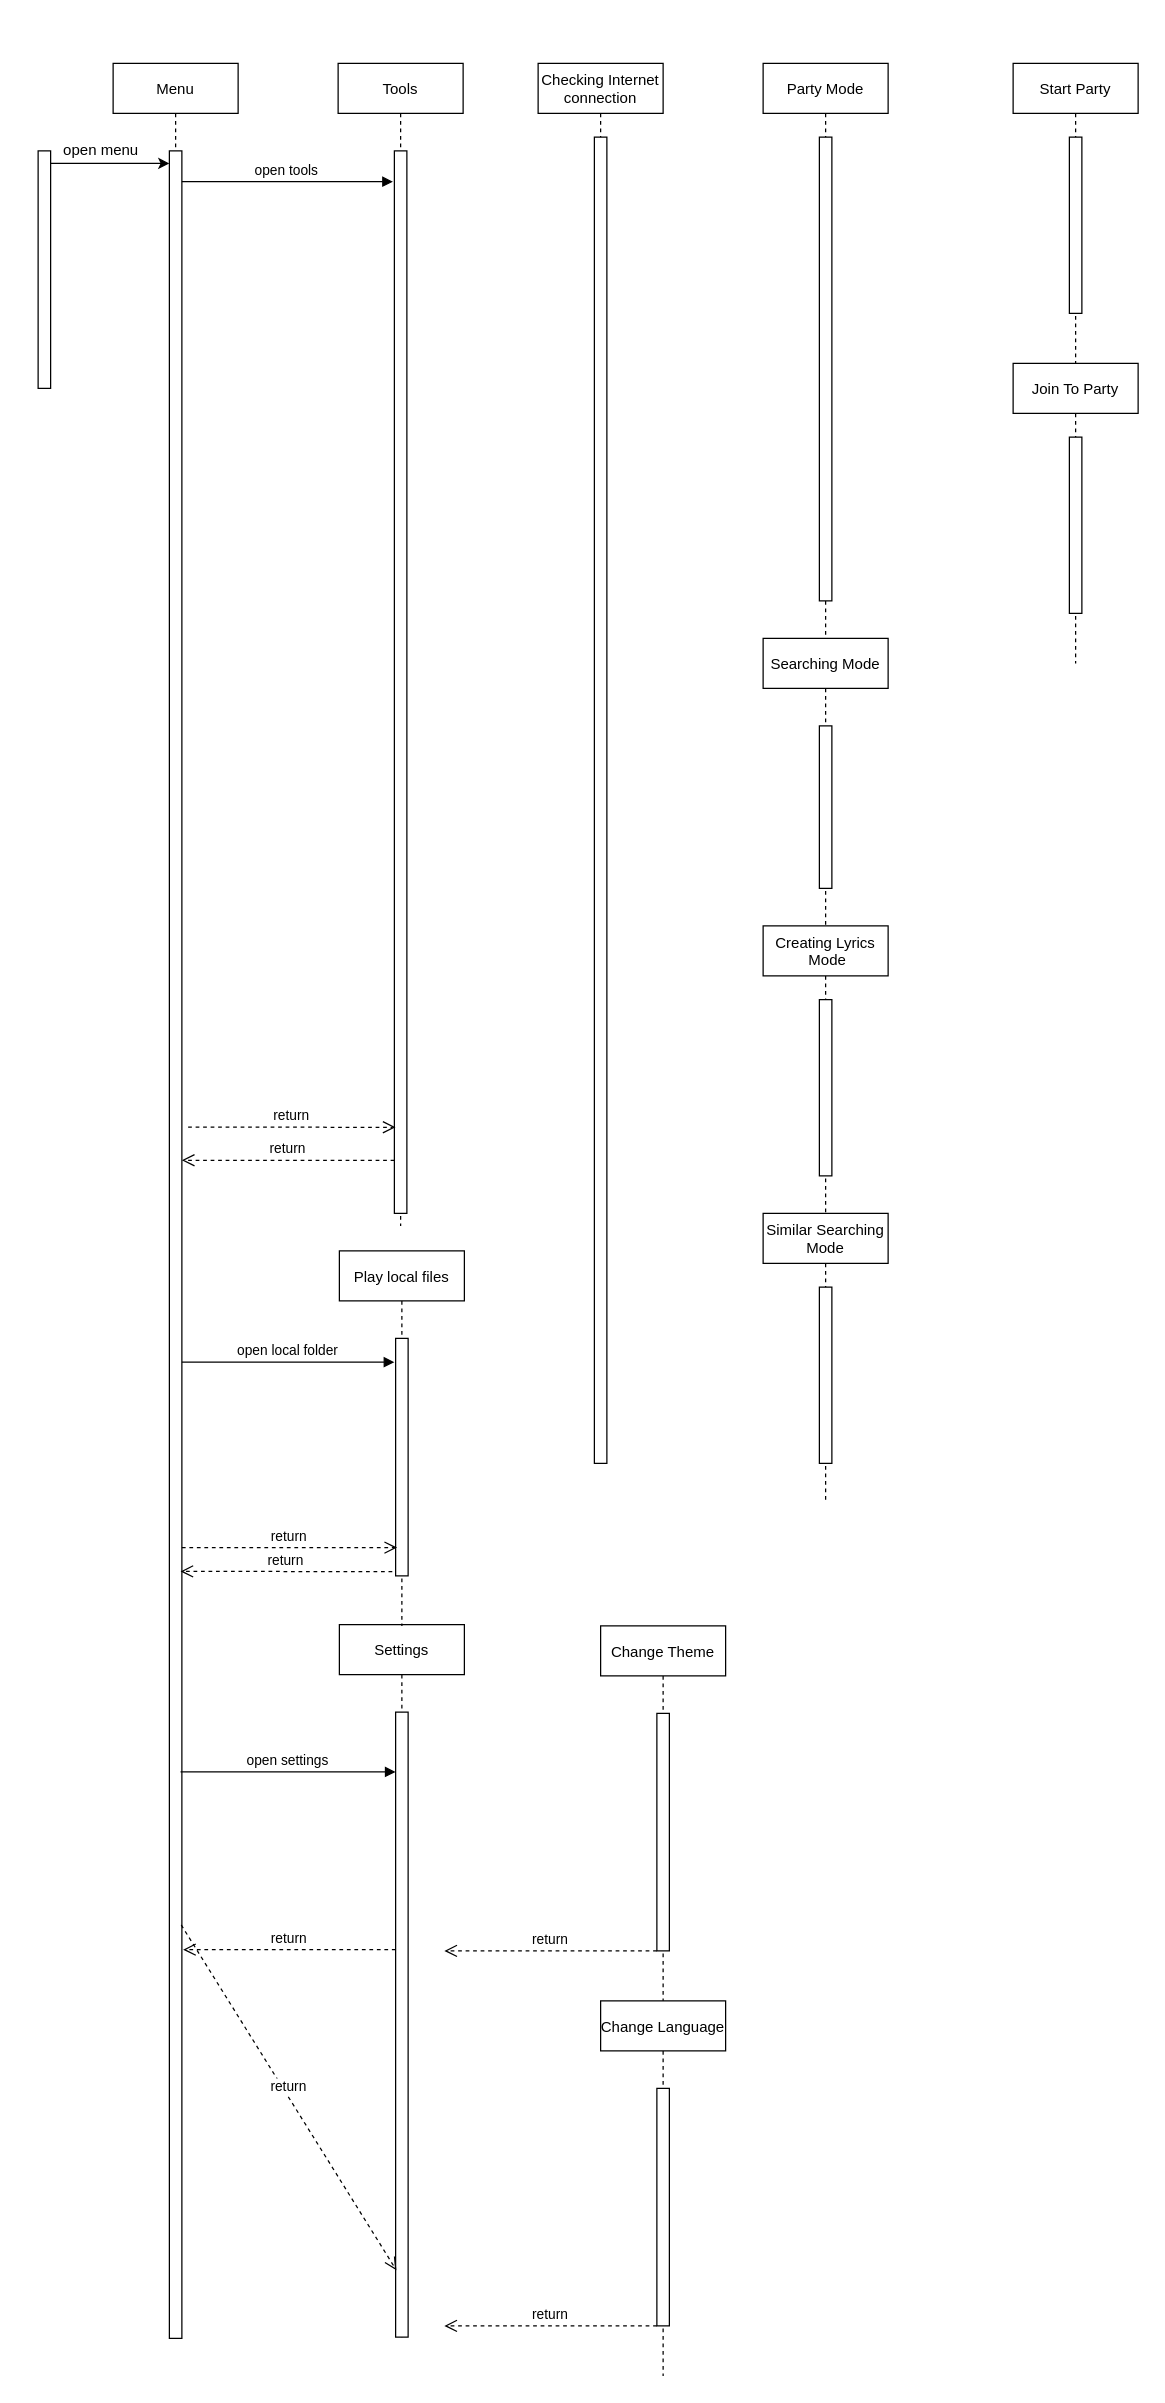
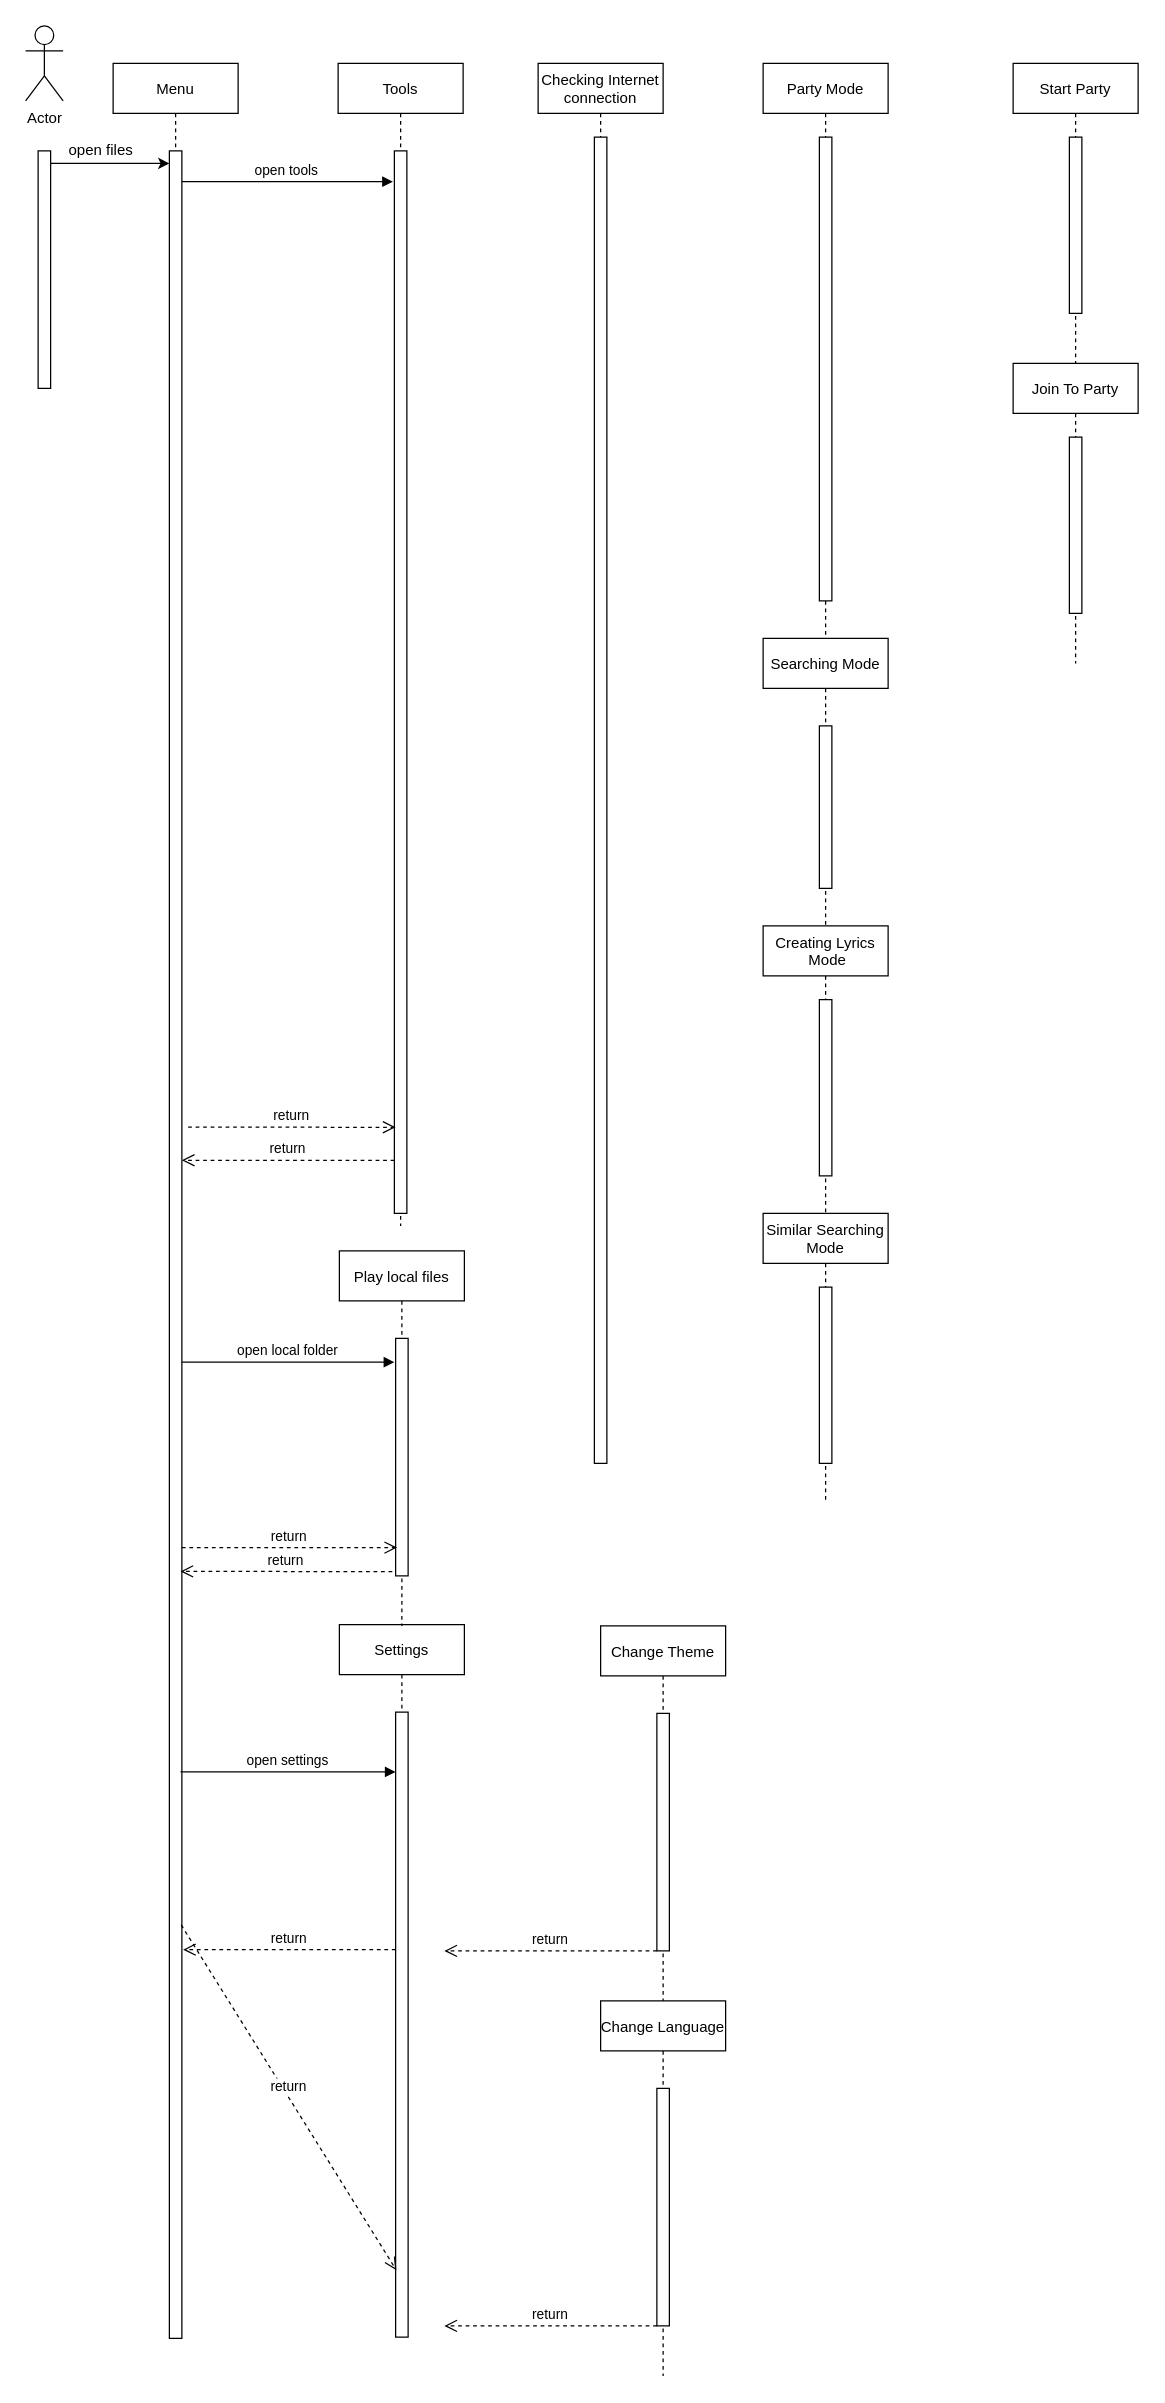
  <mxCell id="0" />
  <mxCell id="1" parent="0" />
  <mxCell id="2" value="Menu" style="shape=umlLifeline;perimeter=lifelinePerimeter;container=1;collapsible=0;recursiveResize=0;rounded=0;shadow=0;strokeWidth=1;" parent="1" vertex="1"><mxGeometry x="90" y="50" width="100" height="1820" as="geometry" /></mxCell>
  <mxCell id="3" value="" style="points=[];perimeter=orthogonalPerimeter;rounded=0;shadow=0;strokeWidth=1;" parent="2" vertex="1"><mxGeometry x="45" y="70" width="10" height="1750" as="geometry" /></mxCell>
  <mxCell id="4" value="open local folder" style="verticalAlign=bottom;endArrow=block;entryX=0;entryY=0;shadow=0;strokeWidth=1;" edge="1" parent="2"><mxGeometry relative="1" as="geometry"><mxPoint x="55" y="1039" as="sourcePoint" /><mxPoint x="225.0" y="1039" as="targetPoint" /></mxGeometry></mxCell>
  <mxCell id="5" value="Tools" style="shape=umlLifeline;perimeter=lifelinePerimeter;container=1;collapsible=0;recursiveResize=0;rounded=0;shadow=0;strokeWidth=1;" parent="1" vertex="1"><mxGeometry x="270" y="50" width="100" height="930" as="geometry" /></mxCell>
  <mxCell id="6" value="" style="points=[];perimeter=orthogonalPerimeter;rounded=0;shadow=0;strokeWidth=1;" parent="5" vertex="1"><mxGeometry x="45" y="70" width="10" height="850" as="geometry" /></mxCell>
  <mxCell id="7" value="return" style="verticalAlign=bottom;endArrow=open;dashed=1;endSize=8;exitX=0;exitY=0.95;shadow=0;strokeWidth=1;" parent="1" source="6" target="3" edge="1"><mxGeometry relative="1" as="geometry"><mxPoint x="245" y="206" as="targetPoint" /></mxGeometry></mxCell>
  <mxCell id="8" value="open tools" style="verticalAlign=bottom;endArrow=block;entryX=-0.115;entryY=0.029;shadow=0;strokeWidth=1;entryDx=0;entryDy=0;entryPerimeter=0;" parent="1" source="3" target="6" edge="1"><mxGeometry relative="1" as="geometry"><mxPoint x="245" y="130" as="sourcePoint" /></mxGeometry></mxCell>
  <mxCell id="9" value="return" style="verticalAlign=bottom;endArrow=open;dashed=1;endSize=8;shadow=0;strokeWidth=1;entryX=0.09;entryY=0.919;entryDx=0;entryDy=0;entryPerimeter=0;" parent="1" target="6" edge="1"><mxGeometry relative="1" as="geometry"><mxPoint x="210" y="227" as="targetPoint" /><mxPoint x="150" y="901" as="sourcePoint" /></mxGeometry></mxCell>
+ <mxCell id="10" value="Actor" style="shape=umlActor;verticalLabelPosition=bottom;verticalAlign=top;html=1;outlineConnect=0;" vertex="1" parent="1"><mxGeometry x="20" y="20" width="30" height="60" as="geometry" /></mxCell>
  <mxCell id="11" style="edgeStyle=orthogonalEdgeStyle;rounded=0;orthogonalLoop=1;jettySize=auto;html=1;" edge="1" parent="1" source="12" target="3"><mxGeometry relative="1" as="geometry"><Array as="points"><mxPoint x="90" y="130" /><mxPoint x="90" y="130" /></Array></mxGeometry></mxCell>
  <mxCell id="12" value="" style="html=1;points=[];perimeter=orthogonalPerimeter;" vertex="1" parent="1"><mxGeometry x="30" y="120" width="10" height="190" as="geometry" /></mxCell>
- <mxCell id="13" value="open menu" style="text;html=1;align=center;verticalAlign=middle;resizable=0;points=[];autosize=1;strokeColor=none;fillColor=none;" vertex="1" parent="1"><mxGeometry x="40" y="110" width="80" height="20" as="geometry" /></mxCell>
+ <mxCell id="13" value="open files" style="text;html=1;align=center;verticalAlign=middle;resizable=0;points=[];autosize=1;strokeColor=none;fillColor=none;" vertex="1" parent="1"><mxGeometry x="40" y="110" width="80" height="20" as="geometry" /></mxCell>
  <mxCell id="14" value="Searching Mode" style="shape=umlLifeline;perimeter=lifelinePerimeter;container=1;collapsible=0;recursiveResize=0;rounded=0;shadow=0;strokeWidth=1;" vertex="1" parent="1"><mxGeometry x="610" y="510" width="100" height="230" as="geometry" /></mxCell>
  <mxCell id="15" value="" style="points=[];perimeter=orthogonalPerimeter;rounded=0;shadow=0;strokeWidth=1;" vertex="1" parent="14"><mxGeometry x="45" y="70" width="10" height="130" as="geometry" /></mxCell>
  <mxCell id="16" value="Settings" style="shape=umlLifeline;perimeter=lifelinePerimeter;container=1;collapsible=0;recursiveResize=0;rounded=0;shadow=0;strokeWidth=1;" vertex="1" parent="1"><mxGeometry x="271" y="1299" width="100" height="570" as="geometry" /></mxCell>
  <mxCell id="17" value="" style="points=[];perimeter=orthogonalPerimeter;rounded=0;shadow=0;strokeWidth=1;" vertex="1" parent="16"><mxGeometry x="45" y="70" width="10" height="500" as="geometry" /></mxCell>
  <mxCell id="18" value="return" style="verticalAlign=bottom;endArrow=open;dashed=1;endSize=8;exitX=0;exitY=0.95;shadow=0;strokeWidth=1;" edge="1" parent="16"><mxGeometry relative="1" as="geometry"><mxPoint x="-125.0" y="260.0" as="targetPoint" /><mxPoint x="45" y="260.0" as="sourcePoint" /></mxGeometry></mxCell>
  <mxCell id="19" value="Play local files" style="shape=umlLifeline;perimeter=lifelinePerimeter;container=1;collapsible=0;recursiveResize=0;rounded=0;shadow=0;strokeWidth=1;" vertex="1" parent="1"><mxGeometry x="271" y="1000" width="100" height="300" as="geometry" /></mxCell>
  <mxCell id="20" value="" style="points=[];perimeter=orthogonalPerimeter;rounded=0;shadow=0;strokeWidth=1;" vertex="1" parent="19"><mxGeometry x="45" y="70" width="10" height="190" as="geometry" /></mxCell>
  <mxCell id="21" value="open settings" style="verticalAlign=bottom;endArrow=block;shadow=0;strokeWidth=1;exitX=0.893;exitY=0.82;exitDx=0;exitDy=0;exitPerimeter=0;" edge="1" parent="1" target="17"><mxGeometry relative="1" as="geometry"><mxPoint x="143.93" y="1416.8" as="sourcePoint" /><mxPoint x="310" y="1409" as="targetPoint" /></mxGeometry></mxCell>
  <mxCell id="22" value="return" style="verticalAlign=bottom;endArrow=open;dashed=1;endSize=8;shadow=0;strokeWidth=1;entryX=0.117;entryY=0.881;entryDx=0;entryDy=0;entryPerimeter=0;" edge="1" parent="1" target="20"><mxGeometry relative="1" as="geometry"><mxPoint x="315" y="1239" as="targetPoint" /><mxPoint x="145" y="1237.39" as="sourcePoint" /></mxGeometry></mxCell>
  <mxCell id="23" value="return" style="verticalAlign=bottom;endArrow=open;dashed=1;endSize=8;exitX=-0.269;exitY=0.982;shadow=0;strokeWidth=1;exitDx=0;exitDy=0;exitPerimeter=0;entryX=0.893;entryY=0.617;entryDx=0;entryDy=0;entryPerimeter=0;" edge="1" parent="1" source="20"><mxGeometry relative="1" as="geometry"><mxPoint x="143.93" y="1256.43" as="targetPoint" /><mxPoint x="310" y="1249" as="sourcePoint" /></mxGeometry></mxCell>
  <mxCell id="24" value="return" style="verticalAlign=bottom;endArrow=open;dashed=1;endSize=8;shadow=0;strokeWidth=1;entryX=0.062;entryY=0.893;entryDx=0;entryDy=0;entryPerimeter=0;exitX=0.948;exitY=0.975;exitDx=0;exitDy=0;exitPerimeter=0;" edge="1" parent="1" target="17"><mxGeometry relative="1" as="geometry"><mxPoint x="319.93" y="1539" as="targetPoint" /><mxPoint x="144.48" y="1539.25" as="sourcePoint" /></mxGeometry></mxCell>
  <mxCell id="25" value="Creating Lyrics&#10; Mode" style="shape=umlLifeline;perimeter=lifelinePerimeter;container=1;collapsible=0;recursiveResize=0;rounded=0;shadow=0;strokeWidth=1;" vertex="1" parent="1"><mxGeometry x="610" y="740" width="100" height="230" as="geometry" /></mxCell>
  <mxCell id="26" value="" style="points=[];perimeter=orthogonalPerimeter;rounded=0;shadow=0;strokeWidth=1;" vertex="1" parent="25"><mxGeometry x="45" y="59" width="10" height="141" as="geometry" /></mxCell>
  <mxCell id="27" value="Party Mode" style="shape=umlLifeline;perimeter=lifelinePerimeter;container=1;collapsible=0;recursiveResize=0;rounded=0;shadow=0;strokeWidth=1;size=40;" vertex="1" parent="1"><mxGeometry x="610" y="50" width="100" height="460" as="geometry" /></mxCell>
  <mxCell id="28" value="" style="points=[];perimeter=orthogonalPerimeter;rounded=0;shadow=0;strokeWidth=1;" vertex="1" parent="27"><mxGeometry x="45" y="59" width="10" height="371" as="geometry" /></mxCell>
  <mxCell id="29" value="Similar Searching &#10;Mode" style="shape=umlLifeline;perimeter=lifelinePerimeter;container=1;collapsible=0;recursiveResize=0;rounded=0;shadow=0;strokeWidth=1;" vertex="1" parent="1"><mxGeometry x="610" y="970" width="100" height="230" as="geometry" /></mxCell>
  <mxCell id="30" value="" style="points=[];perimeter=orthogonalPerimeter;rounded=0;shadow=0;strokeWidth=1;" vertex="1" parent="29"><mxGeometry x="45" y="59" width="10" height="141" as="geometry" /></mxCell>
  <mxCell id="31" value="Checking Internet&#10;connection" style="shape=umlLifeline;perimeter=lifelinePerimeter;container=1;collapsible=0;recursiveResize=0;rounded=0;shadow=0;strokeWidth=1;" vertex="1" parent="1"><mxGeometry x="430" y="50" width="100" height="1120" as="geometry" /></mxCell>
  <mxCell id="32" value="" style="points=[];perimeter=orthogonalPerimeter;rounded=0;shadow=0;strokeWidth=1;" vertex="1" parent="31"><mxGeometry x="45" y="59" width="10" height="1061" as="geometry" /></mxCell>
  <mxCell id="33" value="Change Theme" style="shape=umlLifeline;perimeter=lifelinePerimeter;container=1;collapsible=0;recursiveResize=0;rounded=0;shadow=0;strokeWidth=1;" vertex="1" parent="1"><mxGeometry x="480" y="1300" width="100" height="300" as="geometry" /></mxCell>
  <mxCell id="34" value="" style="points=[];perimeter=orthogonalPerimeter;rounded=0;shadow=0;strokeWidth=1;" vertex="1" parent="33"><mxGeometry x="45" y="70" width="10" height="190" as="geometry" /></mxCell>
  <mxCell id="35" value="return" style="verticalAlign=bottom;endArrow=open;dashed=1;endSize=8;exitX=0;exitY=0.95;shadow=0;strokeWidth=1;" edge="1" parent="33"><mxGeometry relative="1" as="geometry"><mxPoint x="-125.0" y="260.0" as="targetPoint" /><mxPoint x="45" y="260.0" as="sourcePoint" /></mxGeometry></mxCell>
  <mxCell id="36" value="Change Language" style="shape=umlLifeline;perimeter=lifelinePerimeter;container=1;collapsible=0;recursiveResize=0;rounded=0;shadow=0;strokeWidth=1;" vertex="1" parent="1"><mxGeometry x="480" y="1600" width="100" height="300" as="geometry" /></mxCell>
  <mxCell id="37" value="" style="points=[];perimeter=orthogonalPerimeter;rounded=0;shadow=0;strokeWidth=1;" vertex="1" parent="36"><mxGeometry x="45" y="70" width="10" height="190" as="geometry" /></mxCell>
  <mxCell id="38" value="return" style="verticalAlign=bottom;endArrow=open;dashed=1;endSize=8;exitX=0;exitY=0.95;shadow=0;strokeWidth=1;" edge="1" parent="36"><mxGeometry relative="1" as="geometry"><mxPoint x="-125.0" y="260.0" as="targetPoint" /><mxPoint x="45" y="260.0" as="sourcePoint" /></mxGeometry></mxCell>
  <mxCell id="39" value="Start Party" style="shape=umlLifeline;perimeter=lifelinePerimeter;container=1;collapsible=0;recursiveResize=0;rounded=0;shadow=0;strokeWidth=1;size=40;" vertex="1" parent="1"><mxGeometry x="810" y="50" width="100" height="240" as="geometry" /></mxCell>
  <mxCell id="40" value="" style="points=[];perimeter=orthogonalPerimeter;rounded=0;shadow=0;strokeWidth=1;" vertex="1" parent="39"><mxGeometry x="45" y="59" width="10" height="141" as="geometry" /></mxCell>
  <mxCell id="41" value="Join To Party" style="shape=umlLifeline;perimeter=lifelinePerimeter;container=1;collapsible=0;recursiveResize=0;rounded=0;shadow=0;strokeWidth=1;size=40;" vertex="1" parent="1"><mxGeometry x="810" y="290" width="100" height="240" as="geometry" /></mxCell>
  <mxCell id="42" value="" style="points=[];perimeter=orthogonalPerimeter;rounded=0;shadow=0;strokeWidth=1;" vertex="1" parent="41"><mxGeometry x="45" y="59" width="10" height="141" as="geometry" /></mxCell>
